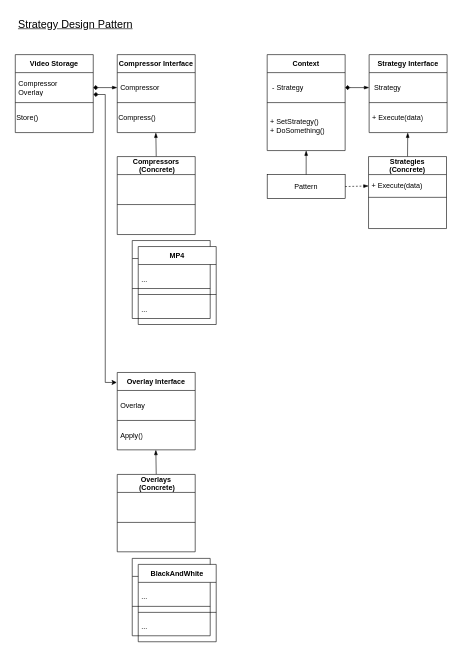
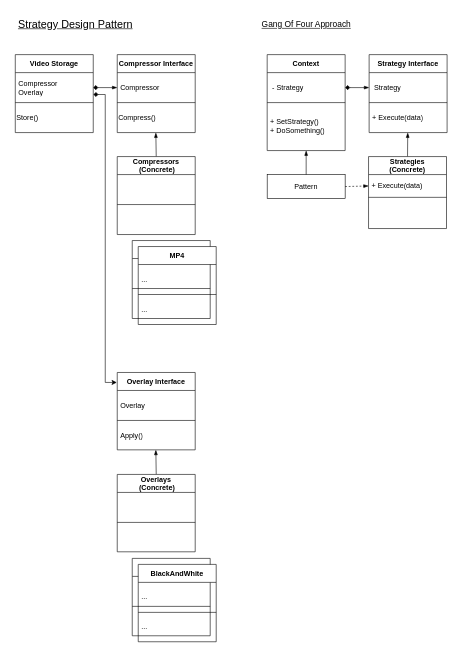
  <mxCell id="0" />
  <mxCell id="1" parent="0" />
  <mxCell id="2" value="Video Storage" style="shape=table;startSize=30;container=1;collapsible=0;childLayout=tableLayout;fontStyle=1;align=center;" vertex="1" parent="1"><mxGeometry x="25" y="90" width="130" height="130" as="geometry" /></mxCell>
  <mxCell id="3" value="" style="shape=tableRow;horizontal=0;startSize=0;swimlaneHead=0;swimlaneBody=0;top=0;left=0;bottom=0;right=0;collapsible=0;dropTarget=0;fillColor=none;points=[[0,0.5],[1,0.5]];portConstraint=eastwest;" vertex="1" parent="2"><mxGeometry y="30" width="130" height="50" as="geometry" /></mxCell>
  <mxCell id="4" value="&amp;nbsp;Compressor&lt;br&gt;&amp;nbsp;Overlay" style="shape=partialRectangle;html=1;whiteSpace=wrap;connectable=0;fillColor=none;top=0;left=0;bottom=0;right=0;overflow=hidden;align=left;" vertex="1" parent="3"><mxGeometry width="130" height="50" as="geometry"><mxRectangle width="130" height="50" as="alternateBounds" /></mxGeometry></mxCell>
  <mxCell id="5" value="" style="shape=tableRow;horizontal=0;startSize=0;swimlaneHead=0;swimlaneBody=0;top=0;left=0;bottom=0;right=0;collapsible=0;dropTarget=0;fillColor=none;points=[[0,0.5],[1,0.5]];portConstraint=eastwest;" vertex="1" parent="2"><mxGeometry y="80" width="130" height="50" as="geometry" /></mxCell>
  <mxCell id="6" value="&lt;div style=&quot;&quot;&gt;Store()&lt;/div&gt;" style="shape=partialRectangle;html=1;whiteSpace=wrap;connectable=0;fillColor=none;top=0;left=0;bottom=0;right=0;overflow=hidden;align=left;" vertex="1" parent="5"><mxGeometry width="130" height="50" as="geometry"><mxRectangle width="130" height="50" as="alternateBounds" /></mxGeometry></mxCell>
  <mxCell id="7" value="Compressor Interface" style="shape=table;startSize=30;container=1;collapsible=0;childLayout=tableLayout;fontStyle=1;align=center;" vertex="1" parent="1"><mxGeometry x="195" y="90" width="130" height="130" as="geometry" /></mxCell>
  <mxCell id="8" value="" style="shape=tableRow;horizontal=0;startSize=0;swimlaneHead=0;swimlaneBody=0;top=0;left=0;bottom=0;right=0;collapsible=0;dropTarget=0;fillColor=none;points=[[0,0.5],[1,0.5]];portConstraint=eastwest;" vertex="1" parent="7"><mxGeometry y="30" width="130" height="50" as="geometry" /></mxCell>
  <mxCell id="9" value="&amp;nbsp;Compressor" style="shape=partialRectangle;html=1;whiteSpace=wrap;connectable=0;fillColor=none;top=0;left=0;bottom=0;right=0;overflow=hidden;align=left;" vertex="1" parent="8"><mxGeometry width="130" height="50" as="geometry"><mxRectangle width="130" height="50" as="alternateBounds" /></mxGeometry></mxCell>
  <mxCell id="10" value="" style="shape=tableRow;horizontal=0;startSize=0;swimlaneHead=0;swimlaneBody=0;top=0;left=0;bottom=0;right=0;collapsible=0;dropTarget=0;fillColor=none;points=[[0,0.5],[1,0.5]];portConstraint=eastwest;" vertex="1" parent="7"><mxGeometry y="80" width="130" height="50" as="geometry" /></mxCell>
  <mxCell id="11" value="&lt;div style=&quot;&quot;&gt;Compress()&lt;/div&gt;" style="shape=partialRectangle;html=1;whiteSpace=wrap;connectable=0;fillColor=none;top=0;left=0;bottom=0;right=0;overflow=hidden;align=left;" vertex="1" parent="10"><mxGeometry width="130" height="50" as="geometry"><mxRectangle width="130" height="50" as="alternateBounds" /></mxGeometry></mxCell>
  <mxCell id="12" value="" style="endArrow=blockThin;html=1;exitX=1;exitY=0.5;exitDx=0;exitDy=0;endFill=1;entryX=0;entryY=0.5;entryDx=0;entryDy=0;startArrow=diamond;startFill=1;" edge="1" parent="1" source="3" target="8"><mxGeometry width="50" height="50" relative="1" as="geometry"><mxPoint x="295" y="340" as="sourcePoint" /><mxPoint x="285" y="155" as="targetPoint" /></mxGeometry></mxCell>
  <mxCell id="13" value="" style="endArrow=blockThin;startArrow=none;html=1;exitX=0.5;exitY=0;exitDx=0;exitDy=0;entryX=0.495;entryY=1.003;entryDx=0;entryDy=0;entryPerimeter=0;startFill=0;endFill=1;" edge="1" parent="1" source="24" target="10"><mxGeometry width="50" height="50" relative="1" as="geometry"><mxPoint x="150" y="260" as="sourcePoint" /><mxPoint x="200" y="210" as="targetPoint" /></mxGeometry></mxCell>
  <mxCell id="14" value="" style="shape=table;startSize=30;container=1;collapsible=0;childLayout=tableLayout;fontStyle=1;align=center;swimlaneLine=1;movable=1;resizable=1;rotatable=1;deletable=1;editable=1;connectable=1;" vertex="1" parent="1"><mxGeometry x="220" y="400" width="130" height="130" as="geometry" /></mxCell>
  <mxCell id="15" value="" style="shape=tableRow;horizontal=0;startSize=0;swimlaneHead=0;swimlaneBody=0;top=0;left=0;bottom=0;right=0;collapsible=0;dropTarget=0;fillColor=none;points=[[0,0.5],[1,0.5]];portConstraint=eastwest;swimlaneLine=1;movable=1;resizable=1;rotatable=1;deletable=1;editable=1;connectable=1;" vertex="1" parent="14"><mxGeometry y="30" width="130" height="50" as="geometry" /></mxCell>
  <mxCell id="16" value="" style="shape=partialRectangle;html=1;whiteSpace=wrap;connectable=1;fillColor=none;top=0;left=0;bottom=0;right=0;overflow=hidden;align=left;swimlaneLine=1;movable=1;resizable=1;rotatable=1;deletable=1;editable=1;" vertex="1" parent="15"><mxGeometry width="130" height="50" as="geometry"><mxRectangle width="130" height="50" as="alternateBounds" /></mxGeometry></mxCell>
  <mxCell id="17" value="" style="shape=tableRow;horizontal=0;startSize=0;swimlaneHead=0;swimlaneBody=0;top=0;left=0;bottom=0;right=0;collapsible=0;dropTarget=0;fillColor=none;points=[[0,0.5],[1,0.5]];portConstraint=eastwest;swimlaneLine=1;movable=1;resizable=1;rotatable=1;deletable=1;editable=1;connectable=1;" vertex="1" parent="14"><mxGeometry y="80" width="130" height="50" as="geometry" /></mxCell>
  <mxCell id="18" value="&lt;div style=&quot;&quot;&gt;&lt;br&gt;&lt;/div&gt;" style="shape=partialRectangle;html=1;whiteSpace=wrap;connectable=1;fillColor=none;top=0;left=0;bottom=0;right=0;overflow=hidden;align=left;swimlaneLine=1;movable=1;resizable=1;rotatable=1;deletable=1;editable=1;" vertex="1" parent="17"><mxGeometry width="130" height="50" as="geometry"><mxRectangle width="130" height="50" as="alternateBounds" /></mxGeometry></mxCell>
  <mxCell id="19" value="MP4" style="shape=table;startSize=30;container=1;collapsible=0;childLayout=tableLayout;fontStyle=1;align=center;swimlaneLine=1;movable=1;resizable=1;rotatable=1;deletable=1;editable=1;connectable=1;" vertex="1" parent="1"><mxGeometry x="230" y="410" width="130" height="130" as="geometry" /></mxCell>
  <mxCell id="20" value="" style="shape=tableRow;horizontal=0;startSize=0;swimlaneHead=0;swimlaneBody=0;top=0;left=0;bottom=0;right=0;collapsible=0;dropTarget=0;fillColor=none;points=[[0,0.5],[1,0.5]];portConstraint=eastwest;swimlaneLine=1;movable=1;resizable=1;rotatable=1;deletable=1;editable=1;connectable=1;" vertex="1" parent="19"><mxGeometry y="30" width="130" height="50" as="geometry" /></mxCell>
  <mxCell id="21" value="&amp;nbsp;..." style="shape=partialRectangle;html=1;whiteSpace=wrap;connectable=1;fillColor=none;top=0;left=0;bottom=0;right=0;overflow=hidden;align=left;swimlaneLine=1;movable=1;resizable=1;rotatable=1;deletable=1;editable=1;" vertex="1" parent="20"><mxGeometry width="130" height="50" as="geometry"><mxRectangle width="130" height="50" as="alternateBounds" /></mxGeometry></mxCell>
  <mxCell id="22" value="" style="shape=tableRow;horizontal=0;startSize=0;swimlaneHead=0;swimlaneBody=0;top=0;left=0;bottom=0;right=0;collapsible=0;dropTarget=0;fillColor=none;points=[[0,0.5],[1,0.5]];portConstraint=eastwest;swimlaneLine=1;movable=1;resizable=1;rotatable=1;deletable=1;editable=1;connectable=1;" vertex="1" parent="19"><mxGeometry y="80" width="130" height="50" as="geometry" /></mxCell>
  <mxCell id="23" value="&lt;div style=&quot;&quot;&gt;&amp;nbsp;...&lt;/div&gt;" style="shape=partialRectangle;html=1;whiteSpace=wrap;connectable=1;fillColor=none;top=0;left=0;bottom=0;right=0;overflow=hidden;align=left;swimlaneLine=1;movable=1;resizable=1;rotatable=1;deletable=1;editable=1;" vertex="1" parent="22"><mxGeometry width="130" height="50" as="geometry"><mxRectangle width="130" height="50" as="alternateBounds" /></mxGeometry></mxCell>
  <mxCell id="24" value="Compressors&#10; (Concrete)" style="shape=table;startSize=30;container=1;collapsible=0;childLayout=tableLayout;fontStyle=1;align=center;" vertex="1" parent="1"><mxGeometry x="195" y="260" width="130" height="130" as="geometry" /></mxCell>
  <mxCell id="25" value="" style="shape=tableRow;horizontal=0;startSize=0;swimlaneHead=0;swimlaneBody=0;top=0;left=0;bottom=0;right=0;collapsible=0;dropTarget=0;fillColor=none;points=[[0,0.5],[1,0.5]];portConstraint=eastwest;" vertex="1" parent="24"><mxGeometry y="30" width="130" height="50" as="geometry" /></mxCell>
  <mxCell id="26" value="" style="shape=partialRectangle;html=1;whiteSpace=wrap;connectable=0;fillColor=none;top=0;left=0;bottom=0;right=0;overflow=hidden;align=left;" vertex="1" parent="25"><mxGeometry width="130" height="50" as="geometry"><mxRectangle width="130" height="50" as="alternateBounds" /></mxGeometry></mxCell>
  <mxCell id="27" value="" style="shape=tableRow;horizontal=0;startSize=0;swimlaneHead=0;swimlaneBody=0;top=0;left=0;bottom=0;right=0;collapsible=0;dropTarget=0;fillColor=none;points=[[0,0.5],[1,0.5]];portConstraint=eastwest;" vertex="1" parent="24"><mxGeometry y="80" width="130" height="50" as="geometry" /></mxCell>
  <mxCell id="28" value="&lt;div style=&quot;&quot;&gt;&lt;br&gt;&lt;/div&gt;" style="shape=partialRectangle;html=1;whiteSpace=wrap;connectable=0;fillColor=none;top=0;left=0;bottom=0;right=0;overflow=hidden;align=left;" vertex="1" parent="27"><mxGeometry width="130" height="50" as="geometry"><mxRectangle width="130" height="50" as="alternateBounds" /></mxGeometry></mxCell>
  <mxCell id="29" value="&lt;font style=&quot;font-size: 18px;&quot;&gt;&lt;u&gt;Strategy Design Pattern&lt;/u&gt;&lt;/font&gt;" style="text;html=1;align=center;verticalAlign=middle;resizable=0;points=[];autosize=1;strokeColor=none;fillColor=none;" vertex="1" parent="1"><mxGeometry x="20" y="20" width="210" height="40" as="geometry" /></mxCell>
  <mxCell id="30" value="Overlay Interface" style="shape=table;startSize=30;container=1;collapsible=0;childLayout=tableLayout;fontStyle=1;align=center;" vertex="1" parent="1"><mxGeometry x="195" y="620" width="130" height="129" as="geometry" /></mxCell>
  <mxCell id="31" value="" style="shape=tableRow;horizontal=0;startSize=0;swimlaneHead=0;swimlaneBody=0;top=0;left=0;bottom=0;right=0;collapsible=0;dropTarget=0;fillColor=none;points=[[0,0.5],[1,0.5]];portConstraint=eastwest;" vertex="1" parent="30"><mxGeometry y="30" width="130" height="50" as="geometry" /></mxCell>
  <mxCell id="32" value="&amp;nbsp;Overlay" style="shape=partialRectangle;html=1;whiteSpace=wrap;connectable=0;fillColor=none;top=0;left=0;bottom=0;right=0;overflow=hidden;align=left;" vertex="1" parent="31"><mxGeometry width="130" height="50" as="geometry"><mxRectangle width="130" height="50" as="alternateBounds" /></mxGeometry></mxCell>
  <mxCell id="33" value="" style="shape=tableRow;horizontal=0;startSize=0;swimlaneHead=0;swimlaneBody=0;top=0;left=0;bottom=0;right=0;collapsible=0;dropTarget=0;fillColor=none;points=[[0,0.5],[1,0.5]];portConstraint=eastwest;" vertex="1" parent="30"><mxGeometry y="80" width="130" height="49" as="geometry" /></mxCell>
  <mxCell id="34" value="&lt;div style=&quot;&quot;&gt;&amp;nbsp;Apply()&lt;/div&gt;" style="shape=partialRectangle;html=1;whiteSpace=wrap;connectable=0;fillColor=none;top=0;left=0;bottom=0;right=0;overflow=hidden;align=left;" vertex="1" parent="33"><mxGeometry width="130" height="49" as="geometry"><mxRectangle width="130" height="49" as="alternateBounds" /></mxGeometry></mxCell>
  <mxCell id="35" value="" style="endArrow=blockThin;startArrow=none;html=1;exitX=0.5;exitY=0;exitDx=0;exitDy=0;entryX=0.495;entryY=1.003;entryDx=0;entryDy=0;entryPerimeter=0;startFill=0;endFill=1;" edge="1" parent="1" source="46" target="33"><mxGeometry width="50" height="50" relative="1" as="geometry"><mxPoint x="150" y="790" as="sourcePoint" /><mxPoint x="200" y="740" as="targetPoint" /></mxGeometry></mxCell>
  <mxCell id="36" value="" style="shape=table;startSize=30;container=1;collapsible=0;childLayout=tableLayout;fontStyle=1;align=center;swimlaneLine=1;movable=1;resizable=1;rotatable=1;deletable=1;editable=1;connectable=1;" vertex="1" parent="1"><mxGeometry x="220" y="930" width="130" height="129" as="geometry" /></mxCell>
  <mxCell id="37" value="" style="shape=tableRow;horizontal=0;startSize=0;swimlaneHead=0;swimlaneBody=0;top=0;left=0;bottom=0;right=0;collapsible=0;dropTarget=0;fillColor=none;points=[[0,0.5],[1,0.5]];portConstraint=eastwest;swimlaneLine=1;movable=1;resizable=1;rotatable=1;deletable=1;editable=1;connectable=1;" vertex="1" parent="36"><mxGeometry y="30" width="130" height="50" as="geometry" /></mxCell>
  <mxCell id="38" value="" style="shape=partialRectangle;html=1;whiteSpace=wrap;connectable=1;fillColor=none;top=0;left=0;bottom=0;right=0;overflow=hidden;align=left;swimlaneLine=1;movable=1;resizable=1;rotatable=1;deletable=1;editable=1;" vertex="1" parent="37"><mxGeometry width="130" height="50" as="geometry"><mxRectangle width="130" height="50" as="alternateBounds" /></mxGeometry></mxCell>
  <mxCell id="39" value="" style="shape=tableRow;horizontal=0;startSize=0;swimlaneHead=0;swimlaneBody=0;top=0;left=0;bottom=0;right=0;collapsible=0;dropTarget=0;fillColor=none;points=[[0,0.5],[1,0.5]];portConstraint=eastwest;swimlaneLine=1;movable=1;resizable=1;rotatable=1;deletable=1;editable=1;connectable=1;" vertex="1" parent="36"><mxGeometry y="80" width="130" height="49" as="geometry" /></mxCell>
  <mxCell id="40" value="&lt;div style=&quot;&quot;&gt;&lt;br&gt;&lt;/div&gt;" style="shape=partialRectangle;html=1;whiteSpace=wrap;connectable=1;fillColor=none;top=0;left=0;bottom=0;right=0;overflow=hidden;align=left;swimlaneLine=1;movable=1;resizable=1;rotatable=1;deletable=1;editable=1;" vertex="1" parent="39"><mxGeometry width="130" height="49" as="geometry"><mxRectangle width="130" height="49" as="alternateBounds" /></mxGeometry></mxCell>
  <mxCell id="41" value="BlackAndWhite" style="shape=table;startSize=30;container=1;collapsible=0;childLayout=tableLayout;fontStyle=1;align=center;swimlaneLine=1;movable=1;resizable=1;rotatable=1;deletable=1;editable=1;connectable=1;" vertex="1" parent="1"><mxGeometry x="230" y="940" width="130" height="129" as="geometry" /></mxCell>
  <mxCell id="42" value="" style="shape=tableRow;horizontal=0;startSize=0;swimlaneHead=0;swimlaneBody=0;top=0;left=0;bottom=0;right=0;collapsible=0;dropTarget=0;fillColor=none;points=[[0,0.5],[1,0.5]];portConstraint=eastwest;swimlaneLine=1;movable=1;resizable=1;rotatable=1;deletable=1;editable=1;connectable=1;" vertex="1" parent="41"><mxGeometry y="30" width="130" height="50" as="geometry" /></mxCell>
  <mxCell id="43" value="&amp;nbsp;..." style="shape=partialRectangle;html=1;whiteSpace=wrap;connectable=1;fillColor=none;top=0;left=0;bottom=0;right=0;overflow=hidden;align=left;swimlaneLine=1;movable=1;resizable=1;rotatable=1;deletable=1;editable=1;" vertex="1" parent="42"><mxGeometry width="130" height="50" as="geometry"><mxRectangle width="130" height="50" as="alternateBounds" /></mxGeometry></mxCell>
  <mxCell id="44" value="" style="shape=tableRow;horizontal=0;startSize=0;swimlaneHead=0;swimlaneBody=0;top=0;left=0;bottom=0;right=0;collapsible=0;dropTarget=0;fillColor=none;points=[[0,0.5],[1,0.5]];portConstraint=eastwest;swimlaneLine=1;movable=1;resizable=1;rotatable=1;deletable=1;editable=1;connectable=1;" vertex="1" parent="41"><mxGeometry y="80" width="130" height="49" as="geometry" /></mxCell>
  <mxCell id="45" value="&lt;div style=&quot;&quot;&gt;&amp;nbsp;...&lt;/div&gt;" style="shape=partialRectangle;html=1;whiteSpace=wrap;connectable=1;fillColor=none;top=0;left=0;bottom=0;right=0;overflow=hidden;align=left;swimlaneLine=1;movable=1;resizable=1;rotatable=1;deletable=1;editable=1;" vertex="1" parent="44"><mxGeometry width="130" height="49" as="geometry"><mxRectangle width="130" height="49" as="alternateBounds" /></mxGeometry></mxCell>
  <mxCell id="46" value="Overlays&#10; (Concrete)" style="shape=table;startSize=30;container=1;collapsible=0;childLayout=tableLayout;fontStyle=1;align=center;" vertex="1" parent="1"><mxGeometry x="195" y="790" width="130" height="129" as="geometry" /></mxCell>
  <mxCell id="47" value="" style="shape=tableRow;horizontal=0;startSize=0;swimlaneHead=0;swimlaneBody=0;top=0;left=0;bottom=0;right=0;collapsible=0;dropTarget=0;fillColor=none;points=[[0,0.5],[1,0.5]];portConstraint=eastwest;" vertex="1" parent="46"><mxGeometry y="30" width="130" height="50" as="geometry" /></mxCell>
  <mxCell id="48" value="" style="shape=partialRectangle;html=1;whiteSpace=wrap;connectable=0;fillColor=none;top=0;left=0;bottom=0;right=0;overflow=hidden;align=left;" vertex="1" parent="47"><mxGeometry width="130" height="50" as="geometry"><mxRectangle width="130" height="50" as="alternateBounds" /></mxGeometry></mxCell>
  <mxCell id="49" value="" style="shape=tableRow;horizontal=0;startSize=0;swimlaneHead=0;swimlaneBody=0;top=0;left=0;bottom=0;right=0;collapsible=0;dropTarget=0;fillColor=none;points=[[0,0.5],[1,0.5]];portConstraint=eastwest;" vertex="1" parent="46"><mxGeometry y="80" width="130" height="49" as="geometry" /></mxCell>
  <mxCell id="50" value="&lt;div style=&quot;&quot;&gt;&lt;br&gt;&lt;/div&gt;" style="shape=partialRectangle;html=1;whiteSpace=wrap;connectable=0;fillColor=none;top=0;left=0;bottom=0;right=0;overflow=hidden;align=left;" vertex="1" parent="49"><mxGeometry width="130" height="49" as="geometry"><mxRectangle width="130" height="49" as="alternateBounds" /></mxGeometry></mxCell>
  <mxCell id="51" value="" style="endArrow=classic;html=1;exitX=1.002;exitY=0.73;exitDx=0;exitDy=0;exitPerimeter=0;entryX=-0.006;entryY=0.129;entryDx=0;entryDy=0;entryPerimeter=0;edgeStyle=orthogonalEdgeStyle;rounded=0;startArrow=diamond;startFill=1;" edge="1" parent="1" source="3" target="30"><mxGeometry width="50" height="50" relative="1" as="geometry"><mxPoint x="405" y="270" as="sourcePoint" /><mxPoint x="455" y="220" as="targetPoint" /></mxGeometry></mxCell>
+ <mxCell id="52" value="&lt;font style=&quot;font-size: 14px;&quot;&gt;&lt;u style=&quot;&quot;&gt;Gang Of Four Approach&lt;/u&gt;&lt;/font&gt;" style="text;html=1;align=center;verticalAlign=middle;resizable=0;points=[];autosize=1;strokeColor=none;fillColor=none;" vertex="1" parent="1"><mxGeometry x="425" y="25" width="170" height="30" as="geometry" /></mxCell>
  <mxCell id="53" value="Context" style="shape=table;startSize=30;container=1;collapsible=0;childLayout=tableLayout;fontStyle=1;align=center;" vertex="1" parent="1"><mxGeometry x="445" y="90" width="130" height="160" as="geometry" /></mxCell>
  <mxCell id="54" value="" style="shape=tableRow;horizontal=0;startSize=0;swimlaneHead=0;swimlaneBody=0;top=0;left=0;bottom=0;right=0;collapsible=0;dropTarget=0;fillColor=none;points=[[0,0.5],[1,0.5]];portConstraint=eastwest;" vertex="1" parent="53"><mxGeometry y="30" width="130" height="50" as="geometry" /></mxCell>
  <mxCell id="55" value="&amp;nbsp; - Strategy" style="shape=partialRectangle;html=1;whiteSpace=wrap;connectable=0;fillColor=none;top=0;left=0;bottom=0;right=0;overflow=hidden;align=left;" vertex="1" parent="54"><mxGeometry width="130" height="50" as="geometry"><mxRectangle width="130" height="50" as="alternateBounds" /></mxGeometry></mxCell>
  <mxCell id="56" value="" style="shape=tableRow;horizontal=0;startSize=0;swimlaneHead=0;swimlaneBody=0;top=0;left=0;bottom=0;right=0;collapsible=0;dropTarget=0;fillColor=none;points=[[0,0.5],[1,0.5]];portConstraint=eastwest;" vertex="1" parent="53"><mxGeometry y="80" width="130" height="80" as="geometry" /></mxCell>
  <mxCell id="57" value="&lt;div style=&quot;&quot;&gt;&lt;span style=&quot;background-color: initial;&quot;&gt;&amp;nbsp;+ SetStrategy()&lt;/span&gt;&lt;br&gt;&lt;/div&gt;&lt;div style=&quot;&quot;&gt;&amp;nbsp;+ DoSomething()&lt;/div&gt;" style="shape=partialRectangle;html=1;whiteSpace=wrap;connectable=0;fillColor=none;top=0;left=0;bottom=0;right=0;overflow=hidden;align=left;" vertex="1" parent="56"><mxGeometry width="130" height="80" as="geometry"><mxRectangle width="130" height="80" as="alternateBounds" /></mxGeometry></mxCell>
  <mxCell id="58" value="Strategy Interface" style="shape=table;startSize=30;container=1;collapsible=0;childLayout=tableLayout;fontStyle=1;align=center;" vertex="1" parent="1"><mxGeometry x="615" y="90" width="130" height="130" as="geometry" /></mxCell>
  <mxCell id="59" value="" style="shape=tableRow;horizontal=0;startSize=0;swimlaneHead=0;swimlaneBody=0;top=0;left=0;bottom=0;right=0;collapsible=0;dropTarget=0;fillColor=none;points=[[0,0.5],[1,0.5]];portConstraint=eastwest;" vertex="1" parent="58"><mxGeometry y="30" width="130" height="50" as="geometry" /></mxCell>
  <mxCell id="60" value="&amp;nbsp; Strategy" style="shape=partialRectangle;html=1;whiteSpace=wrap;connectable=0;fillColor=none;top=0;left=0;bottom=0;right=0;overflow=hidden;align=left;" vertex="1" parent="59"><mxGeometry width="130" height="50" as="geometry"><mxRectangle width="130" height="50" as="alternateBounds" /></mxGeometry></mxCell>
  <mxCell id="61" value="" style="shape=tableRow;horizontal=0;startSize=0;swimlaneHead=0;swimlaneBody=0;top=0;left=0;bottom=0;right=0;collapsible=0;dropTarget=0;fillColor=none;points=[[0,0.5],[1,0.5]];portConstraint=eastwest;" vertex="1" parent="58"><mxGeometry y="80" width="130" height="50" as="geometry" /></mxCell>
  <mxCell id="62" value="&lt;div style=&quot;&quot;&gt;&amp;nbsp;+ Execute(data)&lt;/div&gt;" style="shape=partialRectangle;html=1;whiteSpace=wrap;connectable=0;fillColor=none;top=0;left=0;bottom=0;right=0;overflow=hidden;align=left;" vertex="1" parent="61"><mxGeometry width="130" height="50" as="geometry"><mxRectangle width="130" height="50" as="alternateBounds" /></mxGeometry></mxCell>
  <mxCell id="63" value="" style="endArrow=blockThin;html=1;exitX=1;exitY=0.5;exitDx=0;exitDy=0;endFill=1;entryX=0;entryY=0.5;entryDx=0;entryDy=0;startArrow=diamond;startFill=1;" edge="1" parent="1" source="54" target="59"><mxGeometry width="50" height="50" relative="1" as="geometry"><mxPoint x="715" y="340" as="sourcePoint" /><mxPoint x="705" y="155" as="targetPoint" /></mxGeometry></mxCell>
  <mxCell id="64" value="" style="endArrow=blockThin;startArrow=none;html=1;exitX=0.5;exitY=0;exitDx=0;exitDy=0;entryX=0.495;entryY=1.003;entryDx=0;entryDy=0;entryPerimeter=0;startFill=0;endFill=1;" edge="1" parent="1" source="65" target="61"><mxGeometry width="50" height="50" relative="1" as="geometry"><mxPoint x="570" y="260" as="sourcePoint" /><mxPoint x="620" y="210" as="targetPoint" /></mxGeometry></mxCell>
  <mxCell id="65" value="Strategies &#10;(Concrete)" style="shape=table;startSize=30;container=1;collapsible=0;childLayout=tableLayout;fontStyle=1;align=center;" vertex="1" parent="1"><mxGeometry x="614" y="260" width="130" height="120" as="geometry" /></mxCell>
  <mxCell id="66" value="" style="shape=tableRow;horizontal=0;startSize=0;swimlaneHead=0;swimlaneBody=0;top=0;left=0;bottom=0;right=0;collapsible=0;dropTarget=0;fillColor=none;points=[[0,0.5],[1,0.5]];portConstraint=eastwest;" vertex="1" parent="65"><mxGeometry y="30" width="130" height="38" as="geometry" /></mxCell>
  <mxCell id="67" value="&amp;nbsp;+ Execute(data)" style="shape=partialRectangle;html=1;whiteSpace=wrap;connectable=0;fillColor=none;top=0;left=0;bottom=0;right=0;overflow=hidden;align=left;" vertex="1" parent="66"><mxGeometry width="130" height="38" as="geometry"><mxRectangle width="130" height="38" as="alternateBounds" /></mxGeometry></mxCell>
  <mxCell id="68" value="" style="shape=tableRow;horizontal=0;startSize=0;swimlaneHead=0;swimlaneBody=0;top=0;left=0;bottom=0;right=0;collapsible=0;dropTarget=0;fillColor=none;points=[[0,0.5],[1,0.5]];portConstraint=eastwest;" vertex="1" parent="65"><mxGeometry y="68" width="130" height="52" as="geometry" /></mxCell>
  <mxCell id="69" value="&lt;div style=&quot;&quot;&gt;&lt;br&gt;&lt;/div&gt;" style="shape=partialRectangle;html=1;whiteSpace=wrap;connectable=0;fillColor=none;top=0;left=0;bottom=0;right=0;overflow=hidden;align=left;" vertex="1" parent="68"><mxGeometry width="130" height="52" as="geometry"><mxRectangle width="130" height="52" as="alternateBounds" /></mxGeometry></mxCell>
  <mxCell id="70" value="Pattern" style="rounded=0;whiteSpace=wrap;html=1;" vertex="1" parent="1"><mxGeometry x="445" y="290" width="130" height="40" as="geometry" /></mxCell>
  <mxCell id="71" value="" style="endArrow=blockThin;startArrow=none;html=1;exitX=0.5;exitY=0;exitDx=0;exitDy=0;startFill=0;endFill=1;" edge="1" parent="1" source="70"><mxGeometry width="50" height="50" relative="1" as="geometry"><mxPoint x="689" y="270" as="sourcePoint" /><mxPoint x="510" y="250" as="targetPoint" /></mxGeometry></mxCell>
  <mxCell id="72" value="" style="endArrow=blockThin;startArrow=none;html=1;exitX=1;exitY=0.5;exitDx=0;exitDy=0;startFill=0;endFill=1;entryX=0;entryY=0.5;entryDx=0;entryDy=0;dashed=1;" edge="1" parent="1" source="70" target="66"><mxGeometry width="50" height="50" relative="1" as="geometry"><mxPoint x="689" y="270" as="sourcePoint" /><mxPoint x="689" y="230" as="targetPoint" /></mxGeometry></mxCell>
